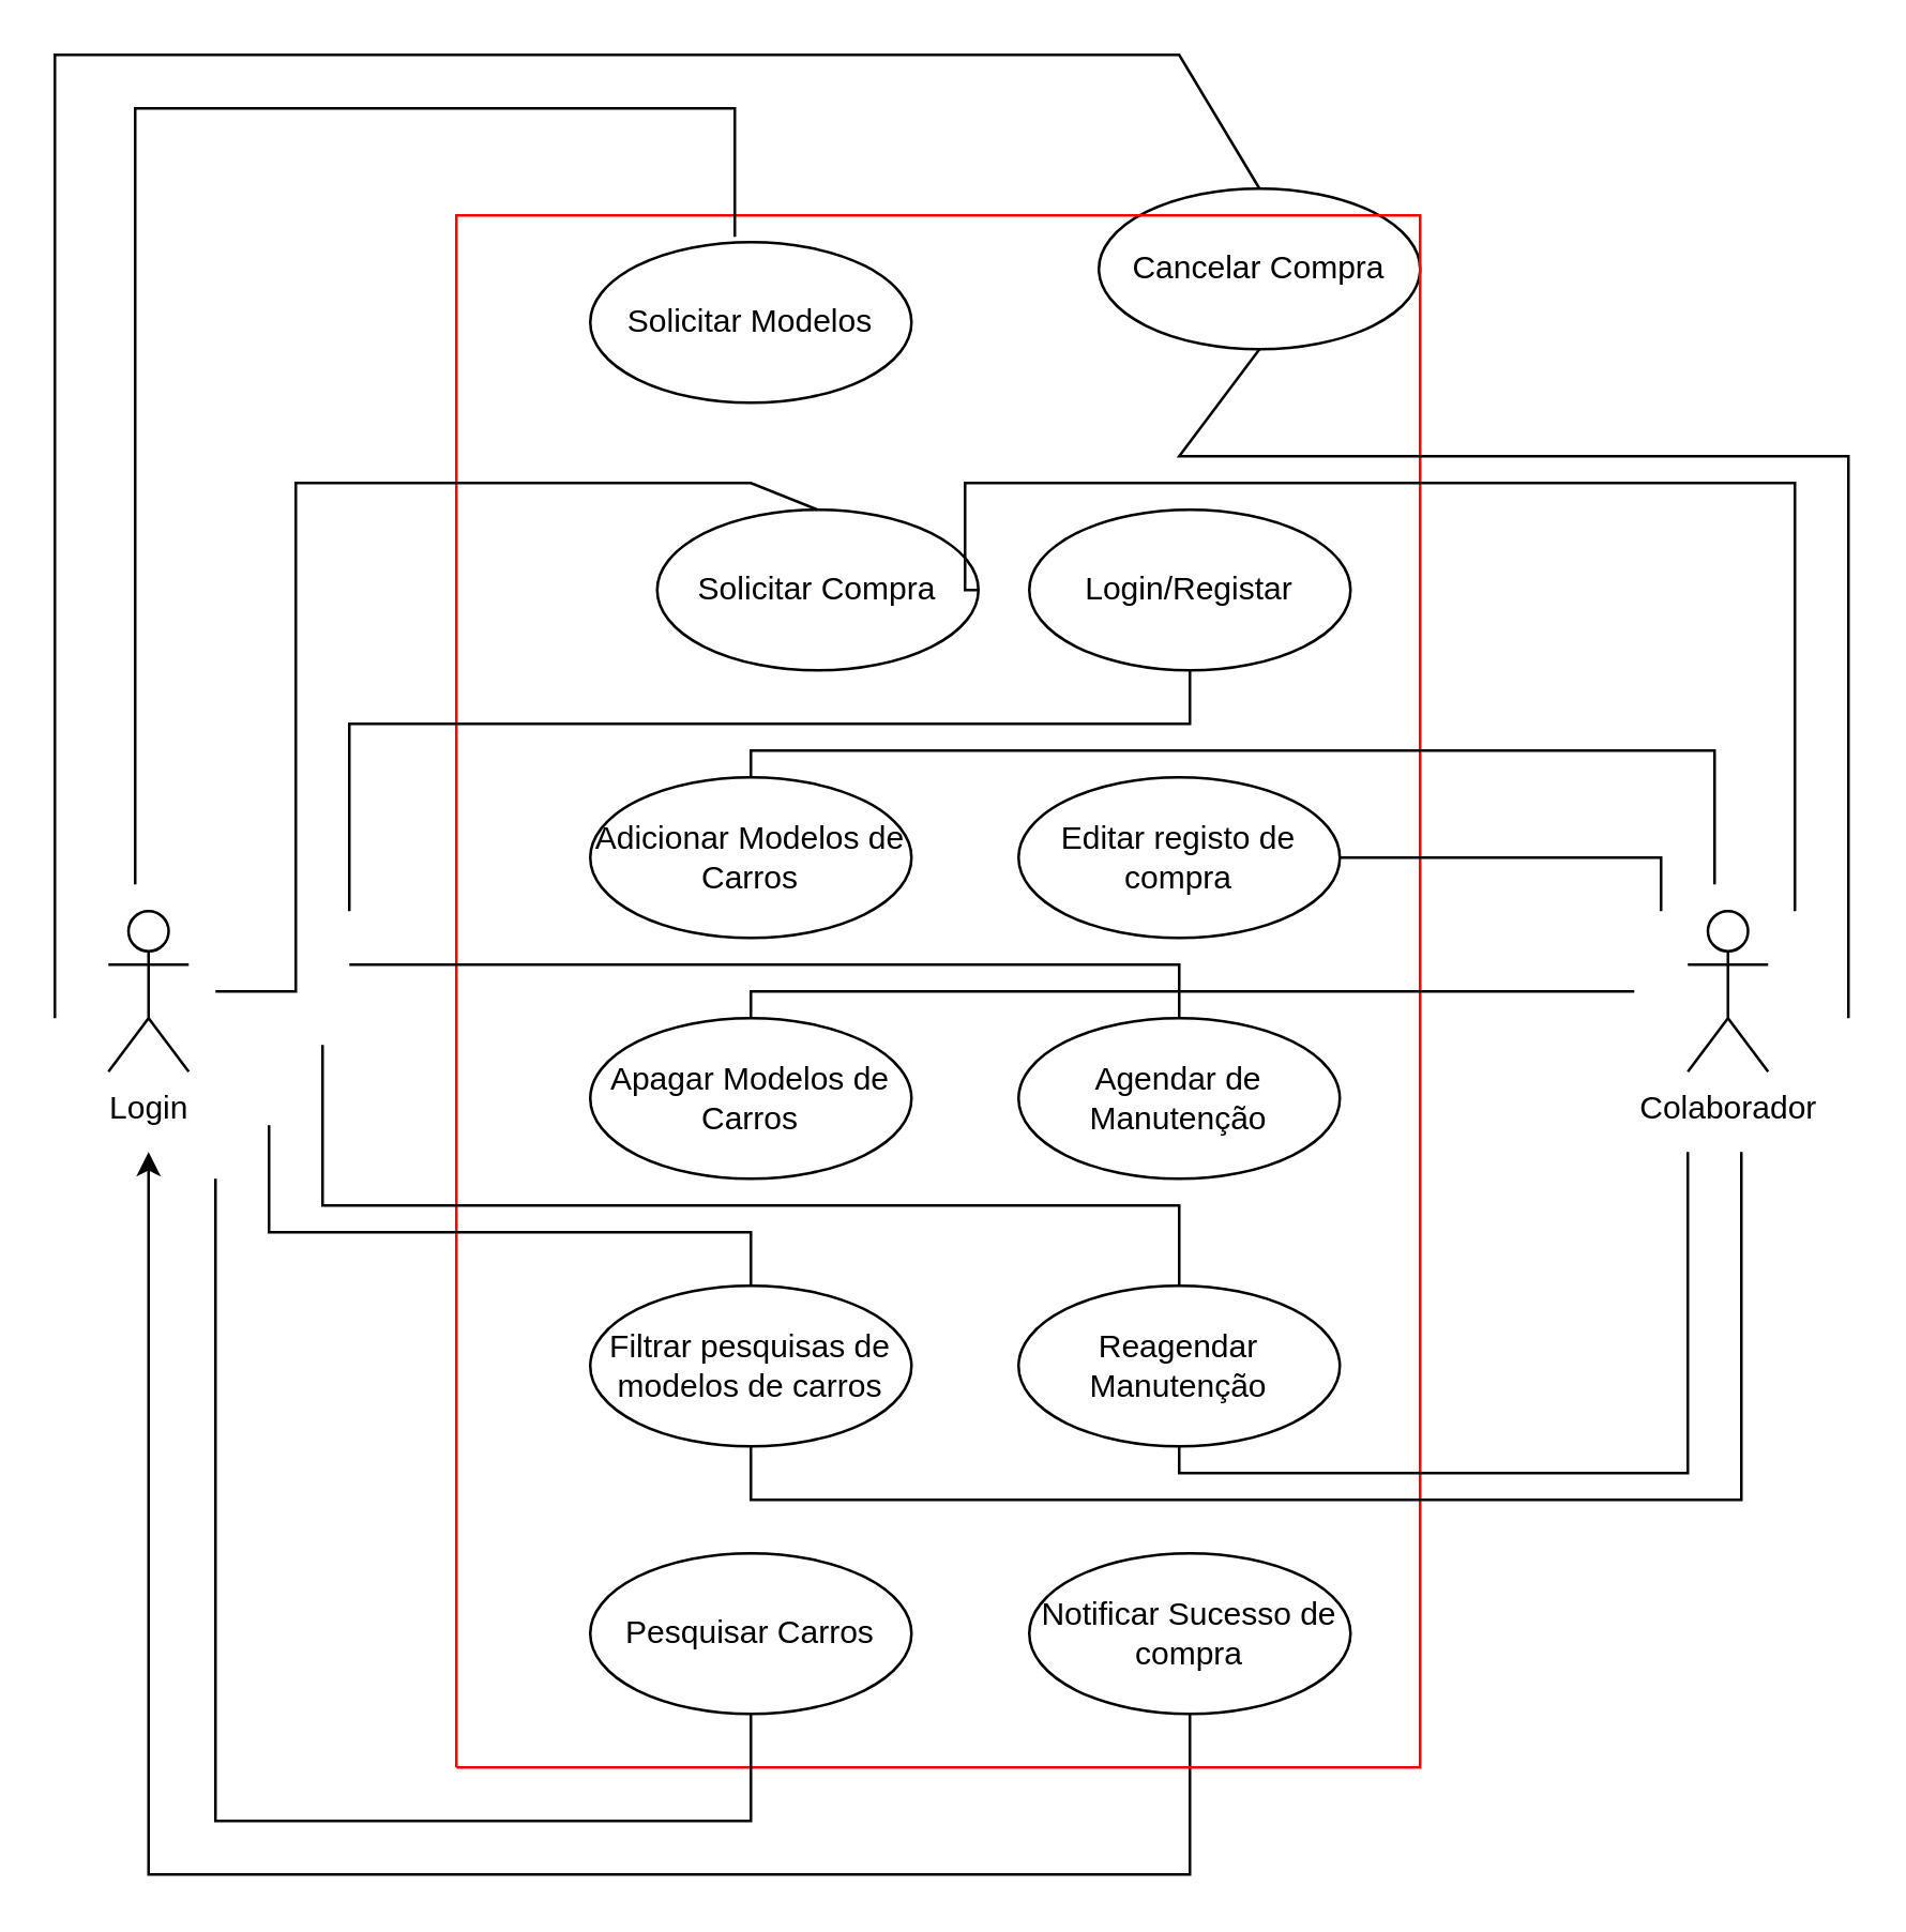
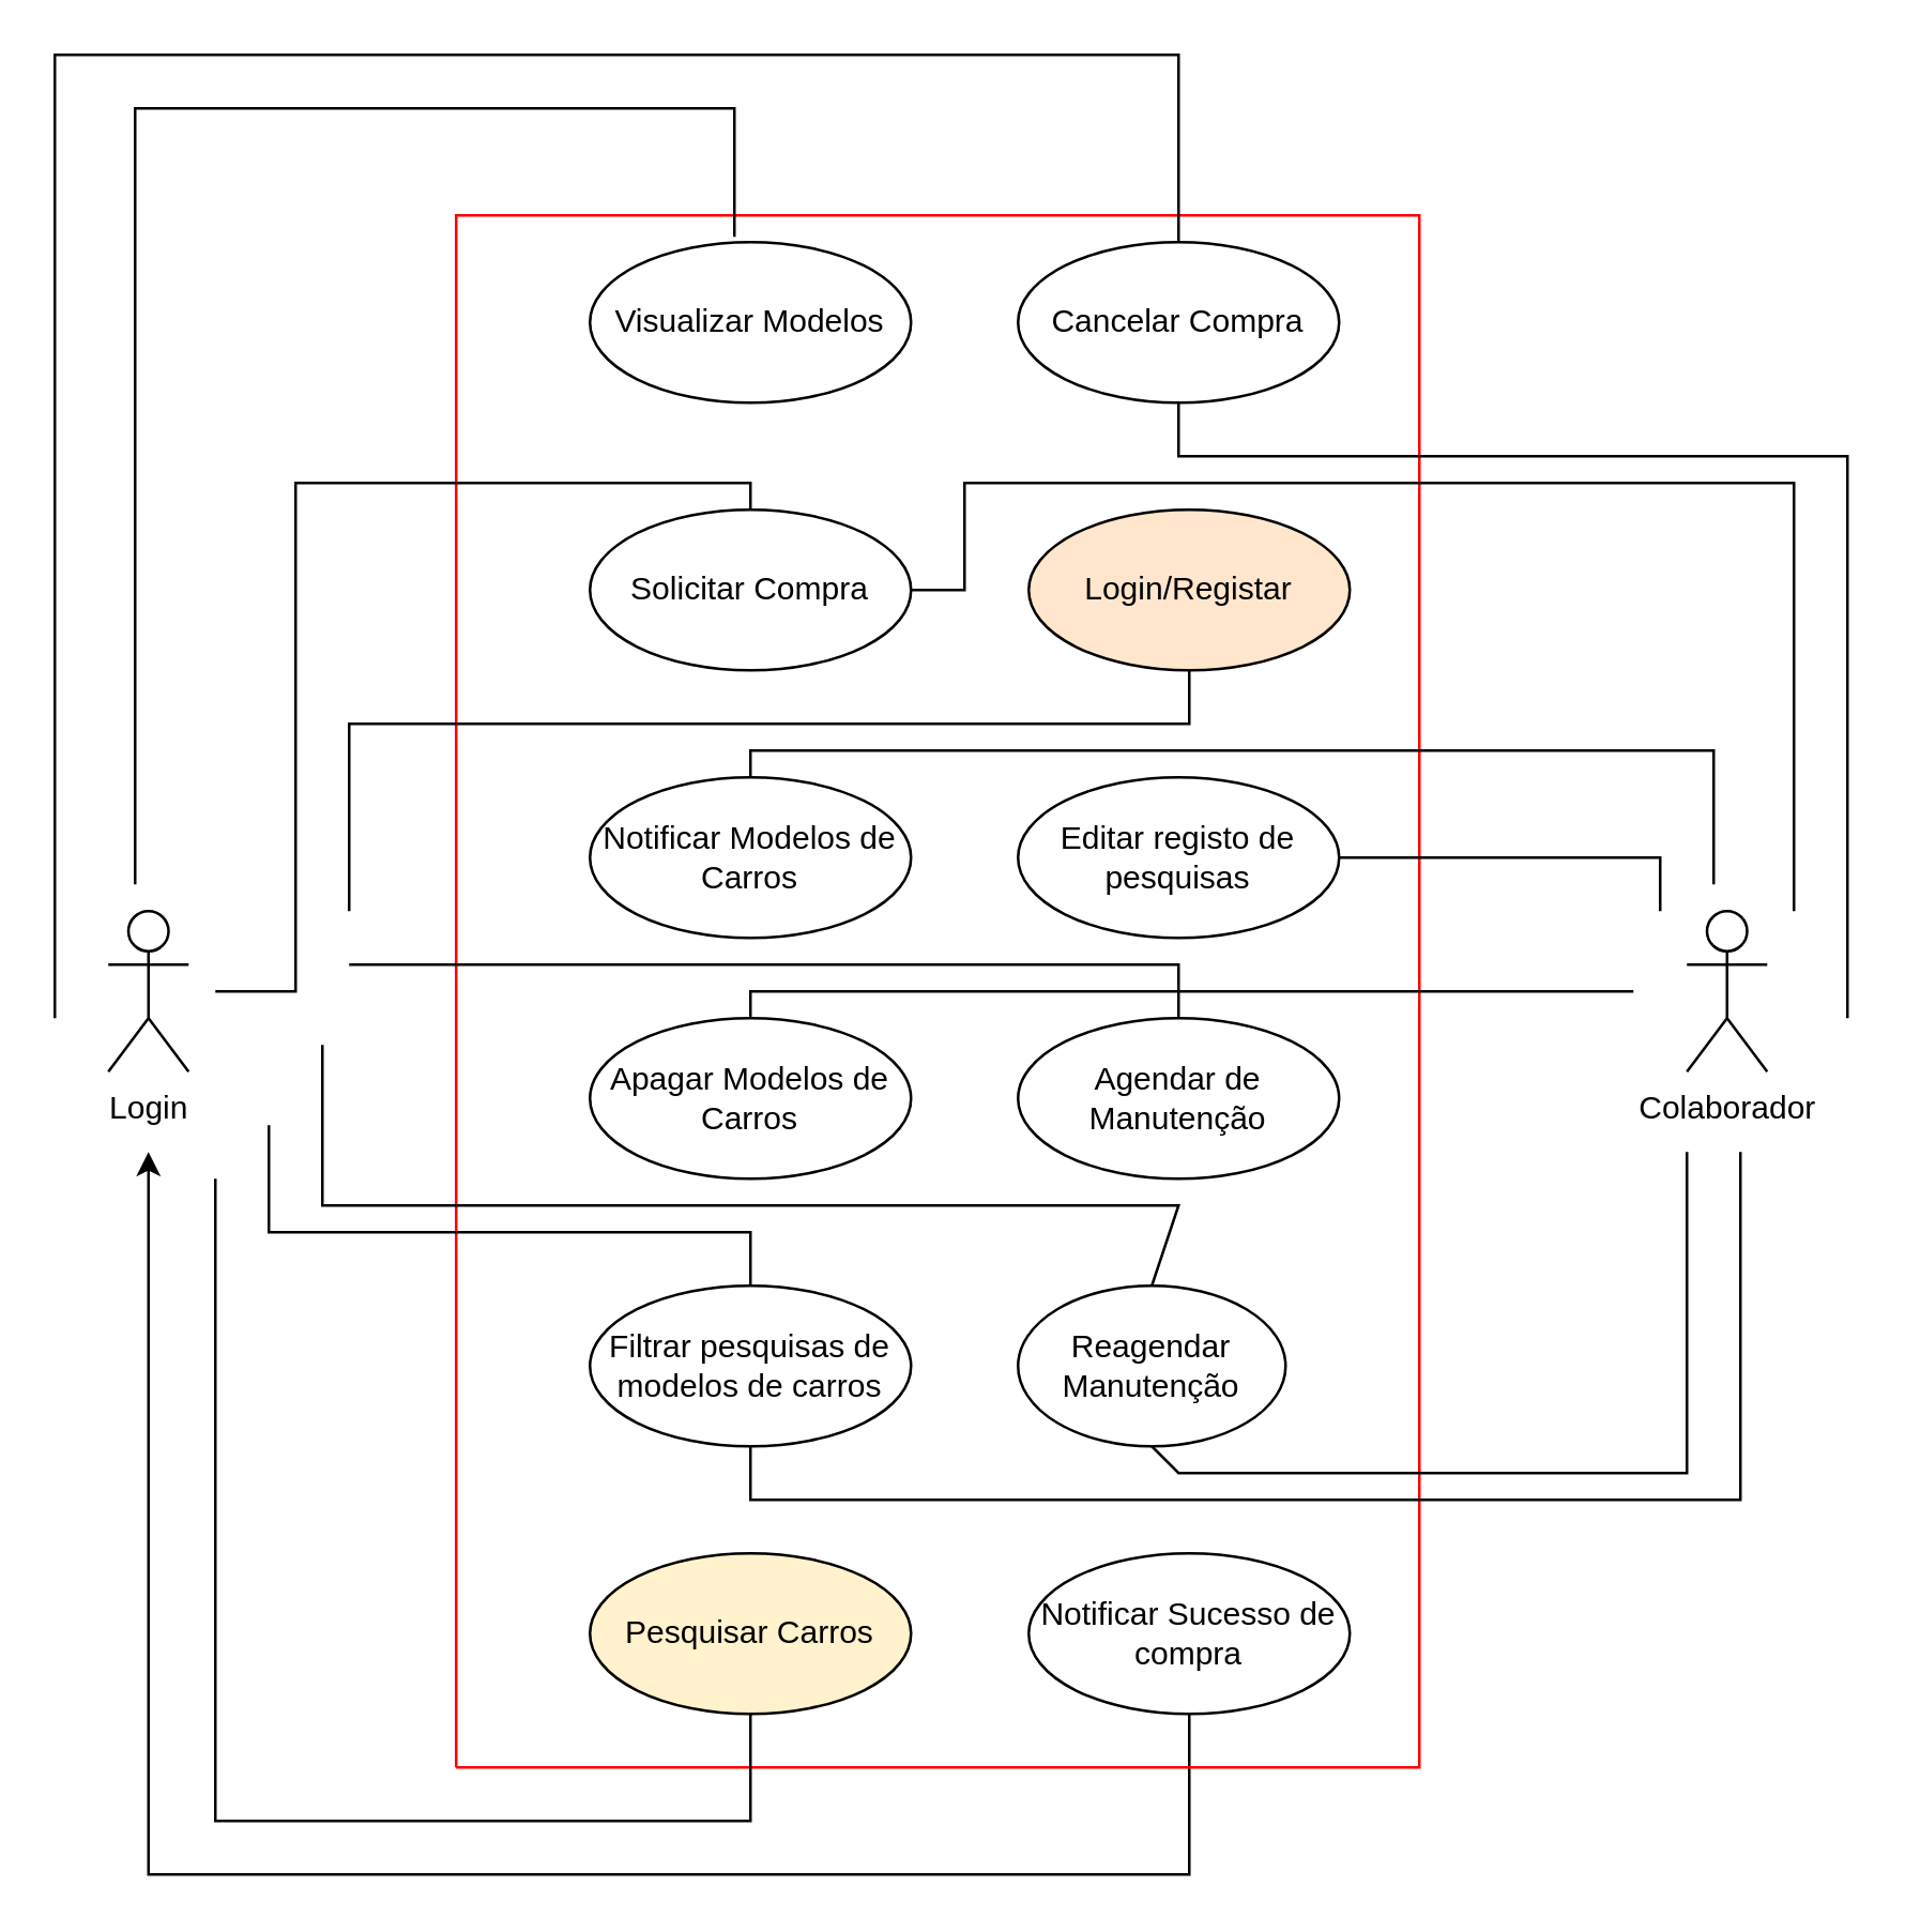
  <mxCell id="0" />
  <mxCell id="1" parent="0" />
  <mxCell id="2" value="Login" style="shape=umlActor;verticalLabelPosition=bottom;verticalAlign=top;html=1;outlineConnect=0;" parent="1" vertex="1"><mxGeometry x="40" y="340" width="30" height="60" as="geometry" /></mxCell>
- <mxCell id="3" value="Solicitar Modelos" style="ellipse;whiteSpace=wrap;html=1;" parent="1" vertex="1"><mxGeometry x="220" y="90" width="120" height="60" as="geometry" /></mxCell>
- <mxCell id="4" value="Solicitar Compra" style="ellipse;whiteSpace=wrap;html=1;" parent="1" vertex="1"><mxGeometry x="245" y="190" width="120" height="60" as="geometry" /></mxCell>
- <mxCell id="5" value="Adicionar Modelos de Carros" style="ellipse;whiteSpace=wrap;html=1;" parent="1" vertex="1"><mxGeometry x="220" y="290" width="120" height="60" as="geometry" /></mxCell>
+ <mxCell id="3" value="Visualizar Modelos" style="ellipse;whiteSpace=wrap;html=1;" parent="1" vertex="1"><mxGeometry x="220" y="90" width="120" height="60" as="geometry" /></mxCell>
+ <mxCell id="4" value="Solicitar Compra" style="ellipse;whiteSpace=wrap;html=1;" parent="1" vertex="1"><mxGeometry x="220" y="190" width="120" height="60" as="geometry" /></mxCell>
+ <mxCell id="5" value="Notificar Modelos de Carros" style="ellipse;whiteSpace=wrap;html=1;" parent="1" vertex="1"><mxGeometry x="220" y="290" width="120" height="60" as="geometry" /></mxCell>
  <mxCell id="6" value="Apagar Modelos de Carros" style="ellipse;whiteSpace=wrap;html=1;" parent="1" vertex="1"><mxGeometry x="220" y="380" width="120" height="60" as="geometry" /></mxCell>
  <mxCell id="7" value="Filtrar pesquisas de modelos de carros" style="ellipse;whiteSpace=wrap;html=1;" parent="1" vertex="1"><mxGeometry x="220" y="480" width="120" height="60" as="geometry" /></mxCell>
- <mxCell id="8" value="Pesquisar Carros" style="ellipse;whiteSpace=wrap;html=1;" parent="1" vertex="1"><mxGeometry x="220" y="580" width="120" height="60" as="geometry" /></mxCell>
- <mxCell id="9" value="Cancelar Compra" style="ellipse;whiteSpace=wrap;html=1;" parent="1" vertex="1"><mxGeometry x="410" y="70" width="120" height="60" as="geometry" /></mxCell>
+ <mxCell id="8" value="Pesquisar Carros" style="ellipse;whiteSpace=wrap;html=1;fillColor=#fff2cc;" parent="1" vertex="1"><mxGeometry x="220" y="580" width="120" height="60" as="geometry" /></mxCell>
+ <mxCell id="9" value="Cancelar Compra" style="ellipse;whiteSpace=wrap;html=1;" parent="1" vertex="1"><mxGeometry x="380" y="90" width="120" height="60" as="geometry" /></mxCell>
  <mxCell id="10" value="Agendar de Manutenção" style="ellipse;whiteSpace=wrap;html=1;" parent="1" vertex="1"><mxGeometry x="380" y="380" width="120" height="60" as="geometry" /></mxCell>
- <mxCell id="11" value="Editar registo de compra" style="ellipse;whiteSpace=wrap;html=1;" parent="1" vertex="1"><mxGeometry x="380" y="290" width="120" height="60" as="geometry" /></mxCell>
+ <mxCell id="11" value="Editar registo de pesquisas" style="ellipse;whiteSpace=wrap;html=1;" parent="1" vertex="1"><mxGeometry x="380" y="290" width="120" height="60" as="geometry" /></mxCell>
  <mxCell id="12" style="edgeStyle=orthogonalEdgeStyle;rounded=0;orthogonalLoop=1;jettySize=auto;html=1;exitX=0.5;exitY=1;exitDx=0;exitDy=0;" parent="1" source="13" edge="1"><mxGeometry relative="1" as="geometry"><mxPoint x="55" y="430" as="targetPoint" /><Array as="points"><mxPoint x="444" y="700" /><mxPoint x="55" y="700" /></Array></mxGeometry></mxCell>
  <mxCell id="13" value="Notificar Sucesso de compra" style="ellipse;whiteSpace=wrap;html=1;" parent="1" vertex="1"><mxGeometry x="384" y="580" width="120" height="60" as="geometry" /></mxCell>
  <mxCell id="14" value="Colaborador" style="shape=umlActor;verticalLabelPosition=bottom;verticalAlign=top;html=1;outlineConnect=0;" parent="1" vertex="1"><mxGeometry x="630" y="340" width="30" height="60" as="geometry" /></mxCell>
- <mxCell id="15" value="Reagendar Manutenção" style="ellipse;whiteSpace=wrap;html=1;" parent="1" vertex="1"><mxGeometry x="380" y="480" width="120" height="60" as="geometry" /></mxCell>
+ <mxCell id="15" value="Reagendar Manutenção" style="ellipse;whiteSpace=wrap;html=1;" parent="1" vertex="1"><mxGeometry x="380" y="480" width="100" height="60" as="geometry" /></mxCell>
  <mxCell id="16" value="" style="endArrow=none;html=1;rounded=0;strokeColor=#FF0000;" parent="1" edge="1"><mxGeometry width="50" height="50" relative="1" as="geometry"><mxPoint x="170" y="660" as="sourcePoint" /><mxPoint x="170" y="660" as="targetPoint" /><Array as="points"><mxPoint x="350" y="660" /><mxPoint x="530" y="660" /><mxPoint x="530" y="80" /><mxPoint x="170" y="80" /></Array></mxGeometry></mxCell>
  <mxCell id="17" value="" style="endArrow=none;html=1;rounded=0;entryX=0.45;entryY=-0.033;entryDx=0;entryDy=0;entryPerimeter=0;" parent="1" target="3" edge="1"><mxGeometry width="50" height="50" relative="1" as="geometry"><mxPoint x="50" y="330" as="sourcePoint" /><mxPoint x="250" y="40" as="targetPoint" /><Array as="points"><mxPoint x="50" y="40" /><mxPoint x="274" y="40" /></Array></mxGeometry></mxCell>
  <mxCell id="18" value="" style="endArrow=none;html=1;rounded=0;entryX=0.5;entryY=0;entryDx=0;entryDy=0;" parent="1" target="4" edge="1"><mxGeometry width="50" height="50" relative="1" as="geometry"><mxPoint x="80" y="370" as="sourcePoint" /><mxPoint x="290" y="190" as="targetPoint" /><Array as="points"><mxPoint x="110" y="370" /><mxPoint x="110" y="180" /><mxPoint x="280" y="180" /></Array></mxGeometry></mxCell>
  <mxCell id="19" value="" style="endArrow=none;html=1;rounded=0;entryX=0.5;entryY=0;entryDx=0;entryDy=0;" parent="1" target="5" edge="1"><mxGeometry width="50" height="50" relative="1" as="geometry"><mxPoint x="640" y="330" as="sourcePoint" /><mxPoint x="280" y="280" as="targetPoint" /><Array as="points"><mxPoint x="640" y="280" /><mxPoint x="280" y="280" /></Array></mxGeometry></mxCell>
  <mxCell id="20" value="" style="endArrow=none;html=1;rounded=0;exitX=0.5;exitY=0;exitDx=0;exitDy=0;" parent="1" source="6" edge="1"><mxGeometry width="50" height="50" relative="1" as="geometry"><mxPoint x="270" y="370" as="sourcePoint" /><mxPoint x="610" y="370" as="targetPoint" /><Array as="points"><mxPoint x="280" y="370" /></Array></mxGeometry></mxCell>
  <mxCell id="21" value="" style="endArrow=none;html=1;rounded=0;exitX=0.5;exitY=1;exitDx=0;exitDy=0;" parent="1" source="7" edge="1"><mxGeometry width="50" height="50" relative="1" as="geometry"><mxPoint x="280" y="550" as="sourcePoint" /><mxPoint x="650" y="430" as="targetPoint" /><Array as="points"><mxPoint x="280" y="560" /><mxPoint x="650" y="560" /></Array></mxGeometry></mxCell>
  <mxCell id="22" value="" style="endArrow=none;html=1;rounded=0;exitX=0.5;exitY=1;exitDx=0;exitDy=0;" parent="1" source="8" edge="1"><mxGeometry width="50" height="50" relative="1" as="geometry"><mxPoint x="280" y="680" as="sourcePoint" /><mxPoint x="80" y="440" as="targetPoint" /><Array as="points"><mxPoint x="280" y="680" /><mxPoint x="80" y="680" /></Array></mxGeometry></mxCell>
  <mxCell id="23" value="" style="endArrow=none;html=1;rounded=0;exitX=0.5;exitY=1;exitDx=0;exitDy=0;" parent="1" source="15" edge="1"><mxGeometry width="50" height="50" relative="1" as="geometry"><mxPoint x="440" y="550" as="sourcePoint" /><mxPoint x="630" y="430" as="targetPoint" /><Array as="points"><mxPoint x="440" y="550" /><mxPoint x="630" y="550" /></Array></mxGeometry></mxCell>
  <mxCell id="24" value="" style="endArrow=none;html=1;rounded=0;exitX=0.5;exitY=0;exitDx=0;exitDy=0;" parent="1" source="7" edge="1"><mxGeometry width="50" height="50" relative="1" as="geometry"><mxPoint x="210" y="530" as="sourcePoint" /><mxPoint x="100" y="420" as="targetPoint" /><Array as="points"><mxPoint x="280" y="460" /><mxPoint x="170" y="460" /><mxPoint x="100" y="460" /></Array></mxGeometry></mxCell>
  <mxCell id="25" value="" style="endArrow=none;html=1;rounded=0;entryX=1;entryY=0.5;entryDx=0;entryDy=0;" parent="1" target="4" edge="1"><mxGeometry width="50" height="50" relative="1" as="geometry"><mxPoint x="670" y="340" as="sourcePoint" /><mxPoint x="360" y="260" as="targetPoint" /><Array as="points"><mxPoint x="670" y="280" /><mxPoint x="670" y="180" /><mxPoint x="360" y="180" /><mxPoint x="360" y="220" /></Array></mxGeometry></mxCell>
  <mxCell id="26" value="" style="endArrow=none;html=1;rounded=0;exitX=0.5;exitY=0;exitDx=0;exitDy=0;" parent="1" source="15" edge="1"><mxGeometry width="50" height="50" relative="1" as="geometry"><mxPoint x="450" y="450" as="sourcePoint" /><mxPoint x="120" y="390" as="targetPoint" /><Array as="points"><mxPoint x="440" y="450" /><mxPoint x="120" y="450" /></Array></mxGeometry></mxCell>
  <mxCell id="27" value="" style="endArrow=none;html=1;rounded=0;exitX=0.5;exitY=0;exitDx=0;exitDy=0;" parent="1" source="10" edge="1"><mxGeometry width="50" height="50" relative="1" as="geometry"><mxPoint x="440" y="360" as="sourcePoint" /><mxPoint x="130" y="360" as="targetPoint" /><Array as="points"><mxPoint x="440" y="360" /></Array></mxGeometry></mxCell>
  <mxCell id="28" value="" style="endArrow=none;html=1;rounded=0;exitX=1;exitY=0.5;exitDx=0;exitDy=0;" parent="1" source="11" edge="1"><mxGeometry width="50" height="50" relative="1" as="geometry"><mxPoint x="570" y="390" as="sourcePoint" /><mxPoint x="620" y="340" as="targetPoint" /><Array as="points"><mxPoint x="620" y="320" /></Array></mxGeometry></mxCell>
  <mxCell id="29" value="" style="endArrow=none;html=1;rounded=0;exitX=0.5;exitY=0;exitDx=0;exitDy=0;" parent="1" source="9" edge="1"><mxGeometry width="50" height="50" relative="1" as="geometry"><mxPoint x="440" y="20" as="sourcePoint" /><mxPoint x="20" y="380" as="targetPoint" /><Array as="points"><mxPoint x="440" y="20" /><mxPoint x="20" y="20" /></Array></mxGeometry></mxCell>
  <mxCell id="30" value="" style="endArrow=none;html=1;rounded=0;entryX=0.5;entryY=1;entryDx=0;entryDy=0;" parent="1" target="9" edge="1"><mxGeometry width="50" height="50" relative="1" as="geometry"><mxPoint x="690" y="380" as="sourcePoint" /><mxPoint x="440" y="180" as="targetPoint" /><Array as="points"><mxPoint x="690" y="170" /><mxPoint x="440" y="170" /></Array></mxGeometry></mxCell>
- <mxCell id="31" value="Login/Registar" style="ellipse;whiteSpace=wrap;html=1;" vertex="1" parent="1"><mxGeometry x="384" y="190" width="120" height="60" as="geometry" /></mxCell>
+ <mxCell id="31" value="Login/Registar" style="ellipse;whiteSpace=wrap;html=1;fillColor=#ffe6cc;" vertex="1" parent="1"><mxGeometry x="384" y="190" width="120" height="60" as="geometry" /></mxCell>
  <mxCell id="32" value="" style="endArrow=none;html=1;rounded=0;exitX=0.5;exitY=1;exitDx=0;exitDy=0;" edge="1" parent="1" source="31"><mxGeometry width="50" height="50" relative="1" as="geometry"><mxPoint x="450" y="270" as="sourcePoint" /><mxPoint x="130" y="340" as="targetPoint" /><Array as="points"><mxPoint x="444" y="270" /><mxPoint x="130" y="270" /></Array></mxGeometry></mxCell>
